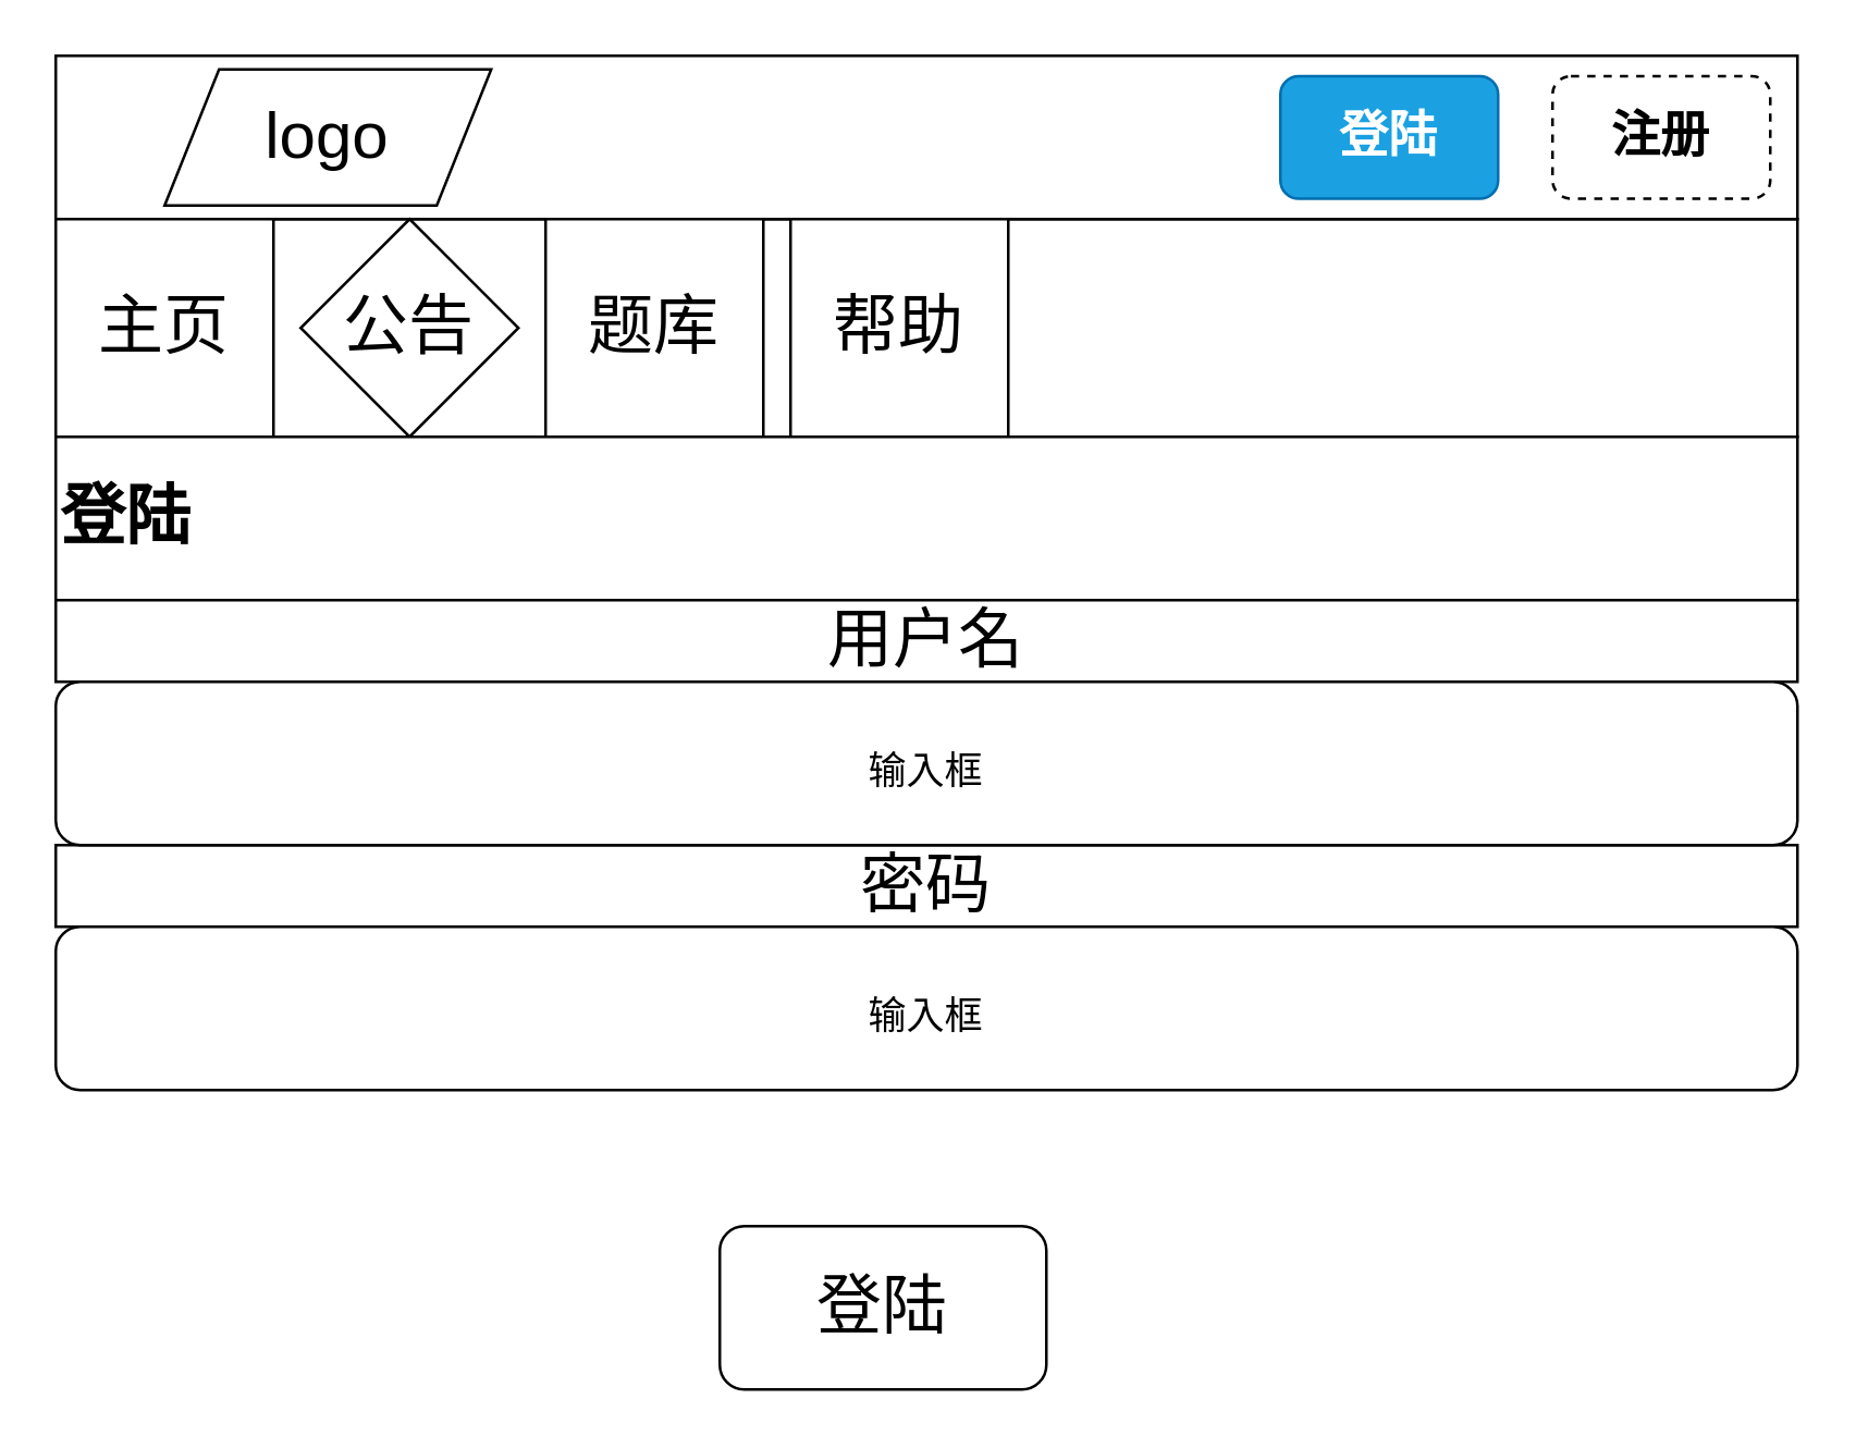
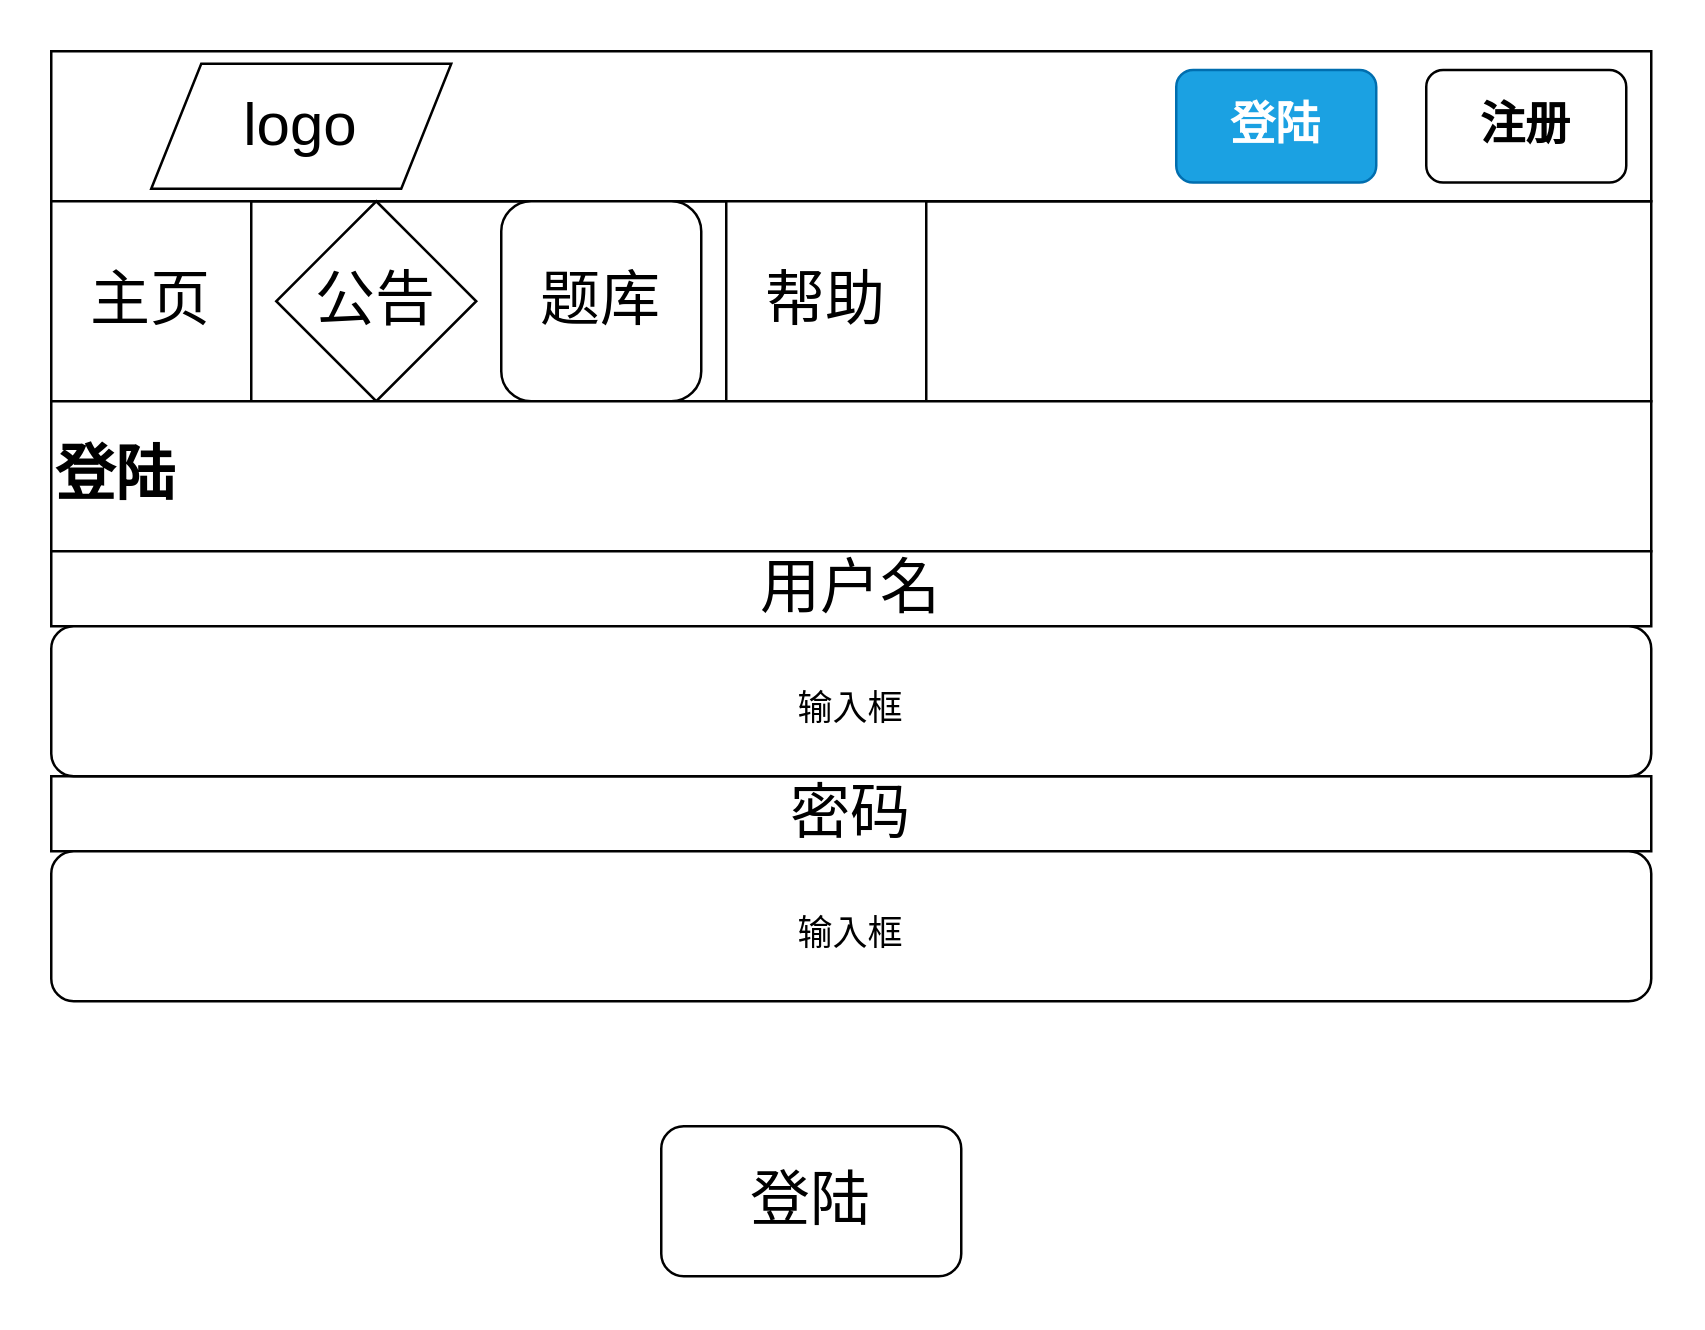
  <mxCell id="0" />
  <mxCell id="1" parent="0" />
  <mxCell id="2" value="" style="rounded=0;whiteSpace=wrap;html=1;" parent="1" vertex="1"><mxGeometry x="20" y="80" width="640" height="80" as="geometry" /></mxCell>
  <mxCell id="3" value="" style="rounded=0;whiteSpace=wrap;html=1;" parent="1" vertex="1"><mxGeometry x="20" y="20" width="640" height="60" as="geometry" /></mxCell>
  <mxCell id="4" value="&lt;font style=&quot;font-size: 24px;&quot;&gt;logo&lt;/font&gt;" style="shape=parallelogram;perimeter=parallelogramPerimeter;whiteSpace=wrap;html=1;fixedSize=1;" parent="1" vertex="1"><mxGeometry x="60" y="25" width="120" height="50" as="geometry" /></mxCell>
  <mxCell id="5" value="公告" style="rhombus;whiteSpace=wrap;html=1;aspect=fixed;fontSize=24;" parent="1" vertex="1"><mxGeometry x="110" y="80" width="80" height="80" as="geometry" /></mxCell>
  <mxCell id="6" value="主页" style="whiteSpace=wrap;html=1;aspect=fixed;fontSize=24;" parent="1" vertex="1"><mxGeometry x="20" y="80" width="80" height="80" as="geometry" /></mxCell>
- <mxCell id="7" value="题库" style="whiteSpace=wrap;html=1;aspect=fixed;fontSize=24;" parent="1" vertex="1"><mxGeometry x="200" y="80" width="80" height="80" as="geometry" /></mxCell>
+ <mxCell id="7" value="题库" style="whiteSpace=wrap;html=1;aspect=fixed;fontSize=24;rounded=1;" parent="1" vertex="1"><mxGeometry x="200" y="80" width="80" height="80" as="geometry" /></mxCell>
  <mxCell id="8" value="帮助" style="whiteSpace=wrap;html=1;aspect=fixed;fontSize=24;" parent="1" vertex="1"><mxGeometry x="290" y="80" width="80" height="80" as="geometry" /></mxCell>
  <mxCell id="9" value="&lt;font style=&quot;font-size: 24px;&quot;&gt;&lt;b&gt;登陆&lt;/b&gt;&lt;/font&gt;" style="rounded=0;whiteSpace=wrap;html=1;align=left;" parent="1" vertex="1"><mxGeometry x="20" y="160" width="640" height="60" as="geometry" /></mxCell>
  <mxCell id="10" value="用户名" style="rounded=0;whiteSpace=wrap;html=1;fontSize=24;" parent="1" vertex="1"><mxGeometry x="20" y="220" width="640" height="30" as="geometry" /></mxCell>
  <mxCell id="11" value="密码" style="rounded=0;whiteSpace=wrap;html=1;fontSize=24;" parent="1" vertex="1"><mxGeometry x="20" y="310" width="640" height="30" as="geometry" /></mxCell>
  <mxCell id="12" value="登陆" style="rounded=1;whiteSpace=wrap;html=1;fontSize=24;" parent="1" vertex="1"><mxGeometry x="264" y="450" width="120" height="60" as="geometry" /></mxCell>
  <mxCell id="13" value="&lt;font style=&quot;font-size: 14px;&quot;&gt;输入框&lt;/font&gt;" style="rounded=1;whiteSpace=wrap;html=1;fontSize=24;" parent="1" vertex="1"><mxGeometry x="20" y="250" width="640" height="60" as="geometry" /></mxCell>
  <mxCell id="14" value="&lt;font style=&quot;font-size: 14px;&quot;&gt;输入框&lt;/font&gt;" style="rounded=1;whiteSpace=wrap;html=1;fontSize=24;" parent="1" vertex="1"><mxGeometry x="20" y="340" width="640" height="60" as="geometry" /></mxCell>
  <mxCell id="15" value="&lt;b&gt;&lt;font style=&quot;font-size: 18px;&quot;&gt;登陆&lt;/font&gt;&lt;/b&gt;" style="rounded=1;whiteSpace=wrap;html=1;align=center;fillColor=#1ba1e2;fontColor=#ffffff;strokeColor=#006EAF;" parent="1" vertex="1"><mxGeometry x="470" y="27.5" width="80" height="45" as="geometry" /></mxCell>
- <mxCell id="16" value="&lt;font style=&quot;font-size: 18px;&quot;&gt;&lt;b style=&quot;&quot;&gt;注册&lt;/b&gt;&lt;/font&gt;" style="rounded=1;whiteSpace=wrap;html=1;dashed=1;" parent="1" vertex="1"><mxGeometry x="570" y="27.5" width="80" height="45" as="geometry" /></mxCell>
+ <mxCell id="16" value="&lt;font style=&quot;font-size: 18px;&quot;&gt;&lt;b style=&quot;&quot;&gt;注册&lt;/b&gt;&lt;/font&gt;" style="rounded=1;whiteSpace=wrap;html=1;" parent="1" vertex="1"><mxGeometry x="570" y="27.5" width="80" height="45" as="geometry" /></mxCell>
